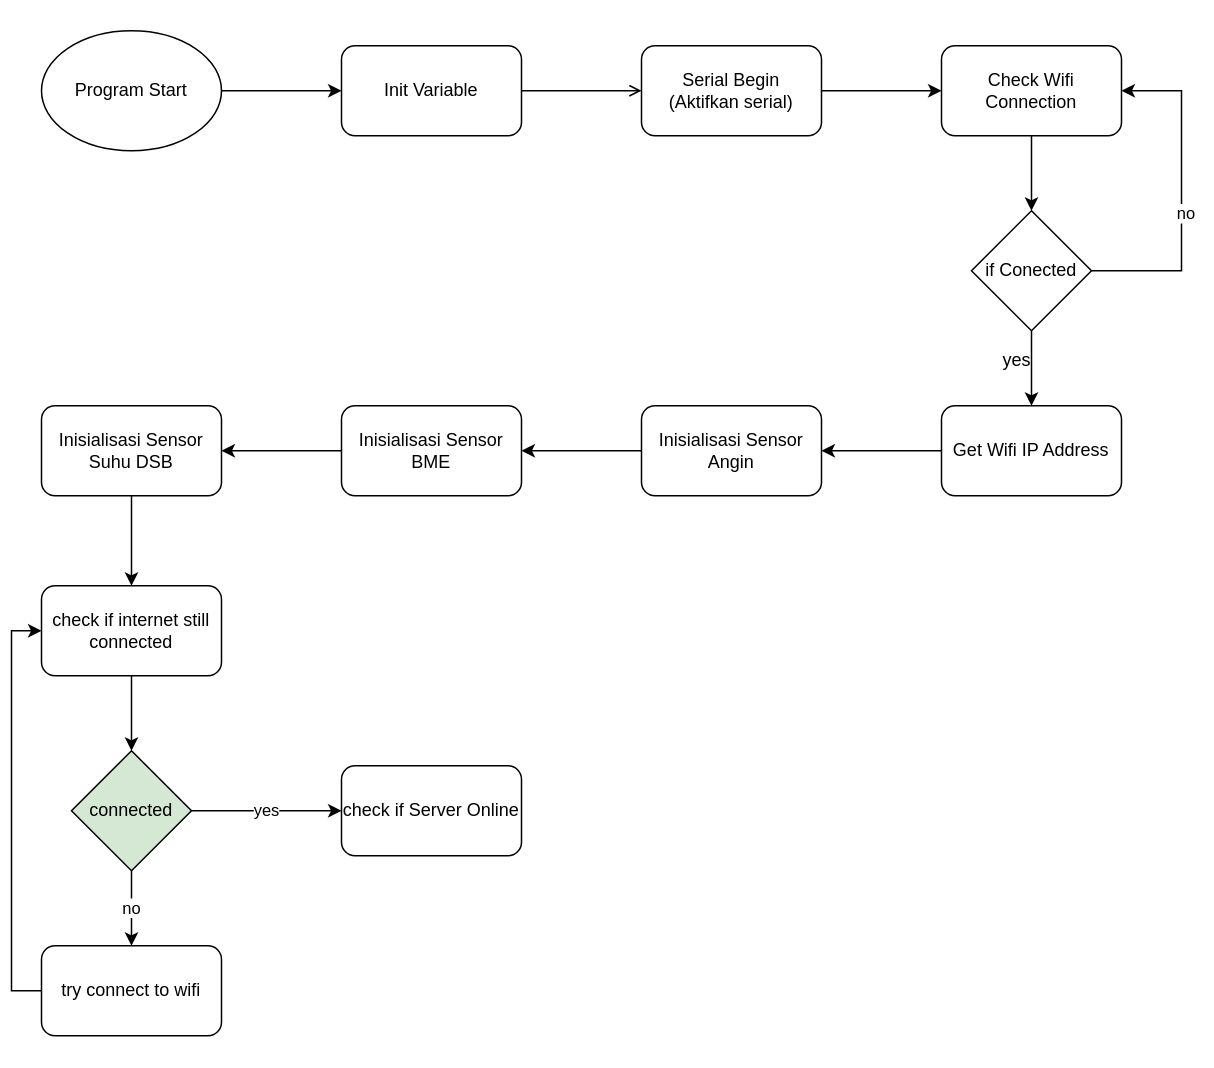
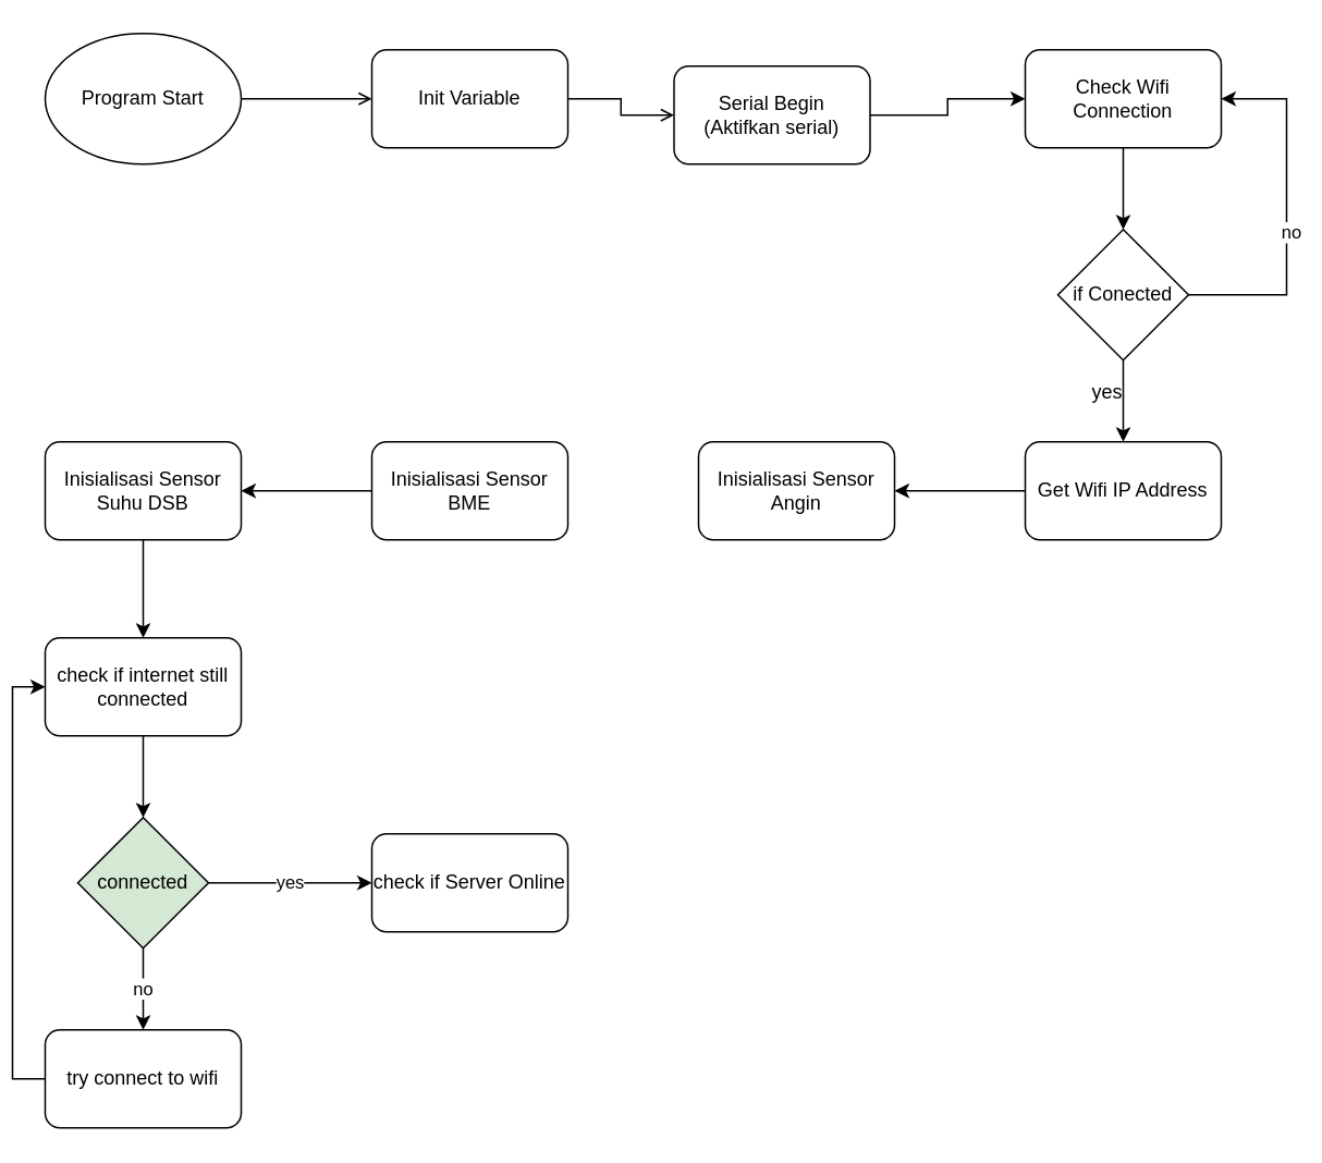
  <mxCell id="0" />
  <mxCell id="1" parent="0" />
- <mxCell id="2" style="edgeStyle=orthogonalEdgeStyle;rounded=0;orthogonalLoop=1;jettySize=auto;html=1;exitX=1;exitY=0.5;exitDx=0;exitDy=0;entryX=0;entryY=0.5;entryDx=0;entryDy=0;" edge="1" parent="1" source="3" target="5"><mxGeometry relative="1" as="geometry" /></mxCell>
+ <mxCell id="2" style="edgeStyle=orthogonalEdgeStyle;rounded=0;orthogonalLoop=1;jettySize=auto;html=1;exitX=1;exitY=0.5;exitDx=0;exitDy=0;entryX=0;entryY=0.5;entryDx=0;entryDy=0;endArrow=open;" edge="1" parent="1" source="3" target="5"><mxGeometry relative="1" as="geometry" /></mxCell>
  <mxCell id="3" value="Program Start" style="ellipse;whiteSpace=wrap;html=1;" vertex="1" parent="1"><mxGeometry x="20" y="20" width="120" height="80" as="geometry" /></mxCell>
  <mxCell id="4" style="edgeStyle=orthogonalEdgeStyle;rounded=0;orthogonalLoop=1;jettySize=auto;html=1;exitX=1;exitY=0.5;exitDx=0;exitDy=0;endArrow=open;" edge="1" parent="1" source="5" target="7"><mxGeometry relative="1" as="geometry" /></mxCell>
  <mxCell id="5" value="Init Variable" style="rounded=1;whiteSpace=wrap;html=1;" vertex="1" parent="1"><mxGeometry x="220" y="30" width="120" height="60" as="geometry" /></mxCell>
  <mxCell id="6" style="edgeStyle=orthogonalEdgeStyle;rounded=0;orthogonalLoop=1;jettySize=auto;html=1;exitX=1;exitY=0.5;exitDx=0;exitDy=0;entryX=0;entryY=0.5;entryDx=0;entryDy=0;" edge="1" parent="1" source="7" target="9"><mxGeometry relative="1" as="geometry" /></mxCell>
- <mxCell id="7" value="Serial Begin&lt;br&gt;(Aktifkan serial)" style="rounded=1;whiteSpace=wrap;html=1;" vertex="1" parent="1"><mxGeometry x="420" y="30" width="120" height="60" as="geometry" /></mxCell>
+ <mxCell id="7" value="Serial Begin&lt;br&gt;(Aktifkan serial)" style="rounded=1;whiteSpace=wrap;html=1;" vertex="1" parent="1"><mxGeometry x="405" y="40" width="120" height="60" as="geometry" /></mxCell>
  <mxCell id="8" style="edgeStyle=orthogonalEdgeStyle;rounded=0;orthogonalLoop=1;jettySize=auto;html=1;exitX=0.5;exitY=1;exitDx=0;exitDy=0;entryX=0.5;entryY=0;entryDx=0;entryDy=0;" edge="1" parent="1" source="9" target="21"><mxGeometry relative="1" as="geometry" /></mxCell>
  <mxCell id="9" value="Check Wifi Connection" style="rounded=1;whiteSpace=wrap;html=1;" vertex="1" parent="1"><mxGeometry x="620" y="30" width="120" height="60" as="geometry" /></mxCell>
  <mxCell id="10" style="edgeStyle=orthogonalEdgeStyle;rounded=0;orthogonalLoop=1;jettySize=auto;html=1;exitX=0;exitY=0.5;exitDx=0;exitDy=0;entryX=1;entryY=0.5;entryDx=0;entryDy=0;" edge="1" parent="1" source="11" target="13"><mxGeometry relative="1" as="geometry" /></mxCell>
  <mxCell id="11" value="Get Wifi IP Address" style="rounded=1;whiteSpace=wrap;html=1;" vertex="1" parent="1"><mxGeometry x="620" y="270" width="120" height="60" as="geometry" /></mxCell>
- <mxCell id="12" style="edgeStyle=orthogonalEdgeStyle;rounded=0;orthogonalLoop=1;jettySize=auto;html=1;exitX=0;exitY=0.5;exitDx=0;exitDy=0;" edge="1" parent="1" source="13" target="15"><mxGeometry relative="1" as="geometry" /></mxCell>
  <mxCell id="13" value="Inisialisasi Sensor Angin" style="rounded=1;whiteSpace=wrap;html=1;" vertex="1" parent="1"><mxGeometry x="420" y="270" width="120" height="60" as="geometry" /></mxCell>
  <mxCell id="14" style="edgeStyle=orthogonalEdgeStyle;rounded=0;orthogonalLoop=1;jettySize=auto;html=1;exitX=0;exitY=0.5;exitDx=0;exitDy=0;" edge="1" parent="1" source="15" target="17"><mxGeometry relative="1" as="geometry" /></mxCell>
  <mxCell id="15" value="Inisialisasi Sensor BME" style="rounded=1;whiteSpace=wrap;html=1;" vertex="1" parent="1"><mxGeometry x="220" y="270" width="120" height="60" as="geometry" /></mxCell>
  <mxCell id="16" style="edgeStyle=orthogonalEdgeStyle;rounded=0;orthogonalLoop=1;jettySize=auto;html=1;exitX=0.5;exitY=1;exitDx=0;exitDy=0;entryX=0.5;entryY=0;entryDx=0;entryDy=0;" edge="1" parent="1" source="17" target="24"><mxGeometry relative="1" as="geometry" /></mxCell>
  <mxCell id="17" value="Inisialisasi Sensor Suhu DSB" style="rounded=1;whiteSpace=wrap;html=1;" vertex="1" parent="1"><mxGeometry x="20" y="270" width="120" height="60" as="geometry" /></mxCell>
  <mxCell id="18" style="edgeStyle=orthogonalEdgeStyle;rounded=0;orthogonalLoop=1;jettySize=auto;html=1;exitX=1;exitY=0.5;exitDx=0;exitDy=0;entryX=1;entryY=0.5;entryDx=0;entryDy=0;" edge="1" parent="1" source="21" target="9"><mxGeometry relative="1" as="geometry"><Array as="points"><mxPoint x="780" y="180" /><mxPoint x="780" y="60" /></Array></mxGeometry></mxCell>
  <mxCell id="19" value="no" style="edgeLabel;html=1;align=center;verticalAlign=middle;resizable=0;points=[];" vertex="1" connectable="0" parent="18"><mxGeometry x="-0.1" y="-2" relative="1" as="geometry"><mxPoint as="offset" /></mxGeometry></mxCell>
  <mxCell id="20" style="edgeStyle=orthogonalEdgeStyle;rounded=0;orthogonalLoop=1;jettySize=auto;html=1;exitX=0.5;exitY=1;exitDx=0;exitDy=0;entryX=0.5;entryY=0;entryDx=0;entryDy=0;" edge="1" parent="1" source="21" target="11"><mxGeometry relative="1" as="geometry" /></mxCell>
  <mxCell id="21" value="if Conected" style="rhombus;whiteSpace=wrap;html=1;" vertex="1" parent="1"><mxGeometry x="640" y="140" width="80" height="80" as="geometry" /></mxCell>
  <mxCell id="22" value="yes" style="text;html=1;align=center;verticalAlign=middle;resizable=0;points=[];autosize=1;strokeColor=none;" vertex="1" parent="1"><mxGeometry x="655" y="230" width="30" height="20" as="geometry" /></mxCell>
  <mxCell id="23" style="edgeStyle=orthogonalEdgeStyle;rounded=0;orthogonalLoop=1;jettySize=auto;html=1;exitX=0.5;exitY=1;exitDx=0;exitDy=0;entryX=0.5;entryY=0;entryDx=0;entryDy=0;" edge="1" parent="1" source="24" target="27"><mxGeometry relative="1" as="geometry" /></mxCell>
  <mxCell id="24" value="check if internet still connected" style="rounded=1;whiteSpace=wrap;html=1;" vertex="1" parent="1"><mxGeometry x="20" y="390" width="120" height="60" as="geometry" /></mxCell>
  <mxCell id="25" value="yes" style="edgeStyle=orthogonalEdgeStyle;rounded=0;orthogonalLoop=1;jettySize=auto;html=1;exitX=1;exitY=0.5;exitDx=0;exitDy=0;entryX=0;entryY=0.5;entryDx=0;entryDy=0;" edge="1" parent="1" source="27" target="28"><mxGeometry relative="1" as="geometry" /></mxCell>
  <mxCell id="26" value="no" style="edgeStyle=orthogonalEdgeStyle;rounded=0;orthogonalLoop=1;jettySize=auto;html=1;exitX=0.5;exitY=1;exitDx=0;exitDy=0;entryX=0.5;entryY=0;entryDx=0;entryDy=0;" edge="1" parent="1" source="27" target="30"><mxGeometry relative="1" as="geometry" /></mxCell>
  <mxCell id="27" value="connected" style="rhombus;whiteSpace=wrap;html=1;fillColor=#d5e8d4;" vertex="1" parent="1"><mxGeometry x="40" y="500" width="80" height="80" as="geometry" /></mxCell>
  <mxCell id="28" value="check if Server Online" style="rounded=1;whiteSpace=wrap;html=1;" vertex="1" parent="1"><mxGeometry x="220" y="510" width="120" height="60" as="geometry" /></mxCell>
  <mxCell id="29" style="edgeStyle=orthogonalEdgeStyle;rounded=0;orthogonalLoop=1;jettySize=auto;html=1;exitX=0;exitY=0.5;exitDx=0;exitDy=0;entryX=0;entryY=0.5;entryDx=0;entryDy=0;" edge="1" parent="1" source="30" target="24"><mxGeometry relative="1" as="geometry" /></mxCell>
  <mxCell id="30" value="try connect to wifi" style="rounded=1;whiteSpace=wrap;html=1;" vertex="1" parent="1"><mxGeometry x="20" y="630" width="120" height="60" as="geometry" /></mxCell>
